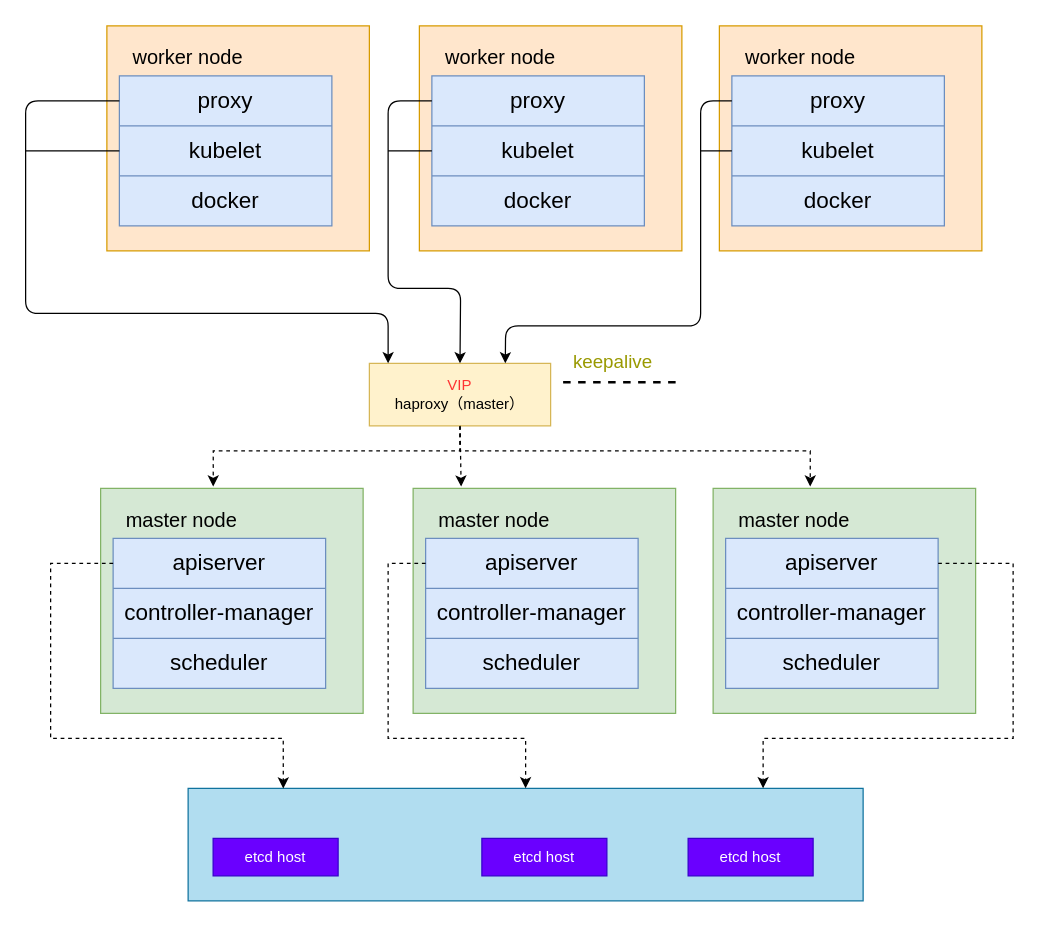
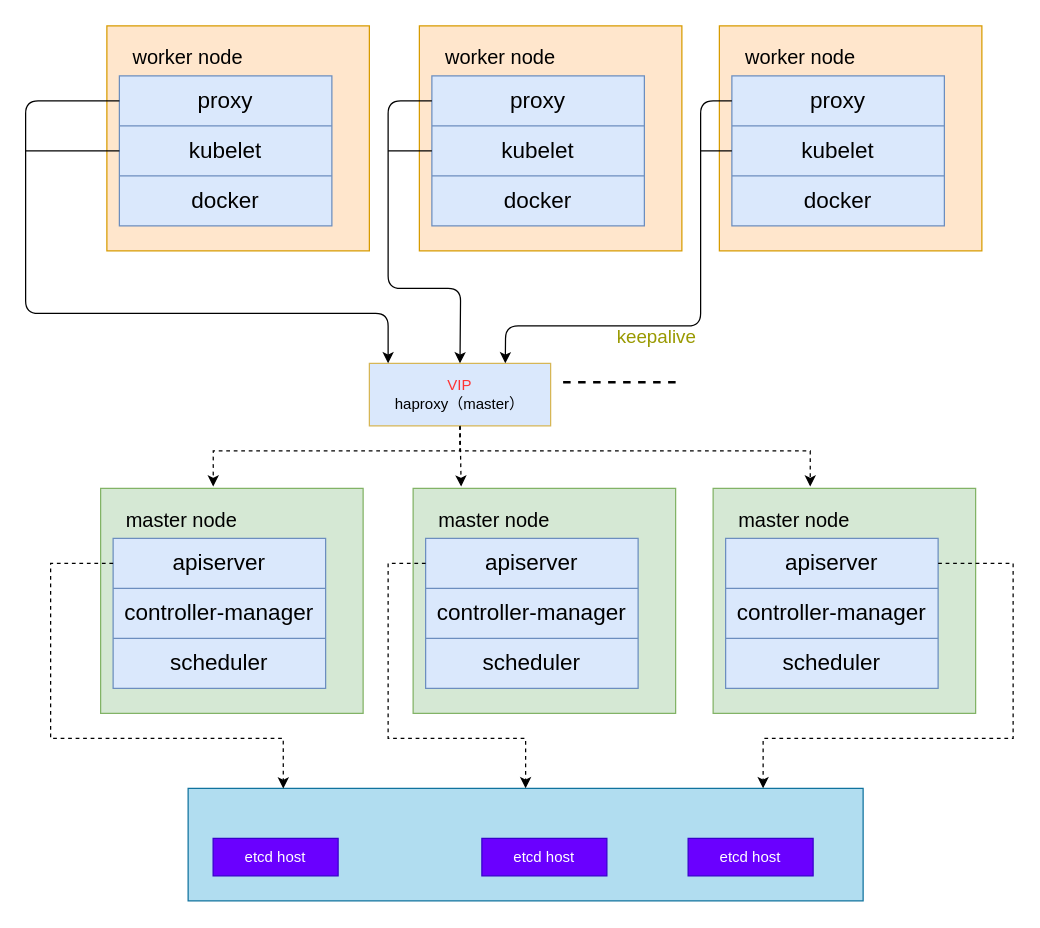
  <mxCell id="0" />
  <mxCell id="1" parent="0" />
  <mxCell id="2" value="" style="rounded=0;whiteSpace=wrap;html=1;fillColor=#ffe6cc;strokeColor=#d79b00;" vertex="1" parent="1"><mxGeometry x="85" y="20" width="210" height="180" as="geometry" /></mxCell>
  <mxCell id="3" value="" style="shape=table;html=1;whiteSpace=wrap;startSize=0;container=1;collapsible=0;childLayout=tableLayout;fillColor=#dae8fc;strokeColor=#6c8ebf;" vertex="1" parent="1"><mxGeometry x="95" y="60" width="170" height="120" as="geometry" /></mxCell>
  <mxCell id="4" value="" style="shape=partialRectangle;html=1;whiteSpace=wrap;collapsible=0;dropTarget=0;pointerEvents=0;fillColor=none;top=0;left=0;bottom=0;right=0;points=[[0,0.5],[1,0.5]];portConstraint=eastwest;" vertex="1" parent="3"><mxGeometry width="170" height="40" as="geometry" /></mxCell>
  <mxCell id="5" value="&lt;font style=&quot;font-size: 18px&quot;&gt;proxy&lt;/font&gt;" style="shape=partialRectangle;html=1;whiteSpace=wrap;connectable=0;fillColor=none;top=0;left=0;bottom=0;right=0;overflow=hidden;" vertex="1" parent="4"><mxGeometry width="170" height="40" as="geometry" /></mxCell>
  <mxCell id="6" value="" style="shape=partialRectangle;html=1;whiteSpace=wrap;collapsible=0;dropTarget=0;pointerEvents=0;fillColor=none;top=0;left=0;bottom=0;right=0;points=[[0,0.5],[1,0.5]];portConstraint=eastwest;" vertex="1" parent="3"><mxGeometry y="40" width="170" height="40" as="geometry" /></mxCell>
  <mxCell id="7" value="&lt;font style=&quot;font-size: 18px&quot;&gt;kubelet&lt;/font&gt;" style="shape=partialRectangle;html=1;whiteSpace=wrap;connectable=0;fillColor=none;top=0;left=0;bottom=0;right=0;overflow=hidden;" vertex="1" parent="6"><mxGeometry width="170" height="40" as="geometry" /></mxCell>
  <mxCell id="8" value="" style="shape=partialRectangle;html=1;whiteSpace=wrap;collapsible=0;dropTarget=0;pointerEvents=0;fillColor=none;top=0;left=0;bottom=0;right=0;points=[[0,0.5],[1,0.5]];portConstraint=eastwest;" vertex="1" parent="3"><mxGeometry y="80" width="170" height="40" as="geometry" /></mxCell>
  <mxCell id="9" value="&lt;font style=&quot;font-size: 18px&quot;&gt;docker&lt;/font&gt;" style="shape=partialRectangle;html=1;whiteSpace=wrap;connectable=0;fillColor=none;top=0;left=0;bottom=0;right=0;overflow=hidden;" vertex="1" parent="8"><mxGeometry width="170" height="40" as="geometry" /></mxCell>
  <mxCell id="10" value="&lt;font style=&quot;font-size: 16px&quot;&gt;worker node&lt;/font&gt;" style="text;html=1;strokeColor=none;fillColor=none;align=center;verticalAlign=middle;whiteSpace=wrap;rounded=0;" vertex="1" parent="1"><mxGeometry x="95" y="30" width="110" height="30" as="geometry" /></mxCell>
  <mxCell id="11" value="" style="rounded=0;whiteSpace=wrap;html=1;fillColor=#ffe6cc;strokeColor=#d79b00;" vertex="1" parent="1"><mxGeometry x="335" y="20" width="210" height="180" as="geometry" /></mxCell>
  <mxCell id="12" value="" style="shape=table;html=1;whiteSpace=wrap;startSize=0;container=1;collapsible=0;childLayout=tableLayout;fillColor=#dae8fc;strokeColor=#6c8ebf;" vertex="1" parent="1"><mxGeometry x="345" y="60" width="170" height="120" as="geometry" /></mxCell>
  <mxCell id="13" value="" style="shape=partialRectangle;html=1;whiteSpace=wrap;collapsible=0;dropTarget=0;pointerEvents=0;fillColor=none;top=0;left=0;bottom=0;right=0;points=[[0,0.5],[1,0.5]];portConstraint=eastwest;" vertex="1" parent="12"><mxGeometry width="170" height="40" as="geometry" /></mxCell>
  <mxCell id="14" value="&lt;font style=&quot;font-size: 18px&quot;&gt;proxy&lt;/font&gt;" style="shape=partialRectangle;html=1;whiteSpace=wrap;connectable=0;fillColor=none;top=0;left=0;bottom=0;right=0;overflow=hidden;" vertex="1" parent="13"><mxGeometry width="170" height="40" as="geometry" /></mxCell>
  <mxCell id="15" value="" style="shape=partialRectangle;html=1;whiteSpace=wrap;collapsible=0;dropTarget=0;pointerEvents=0;fillColor=none;top=0;left=0;bottom=0;right=0;points=[[0,0.5],[1,0.5]];portConstraint=eastwest;" vertex="1" parent="12"><mxGeometry y="40" width="170" height="40" as="geometry" /></mxCell>
  <mxCell id="16" value="&lt;font style=&quot;font-size: 18px&quot;&gt;kubelet&lt;/font&gt;" style="shape=partialRectangle;html=1;whiteSpace=wrap;connectable=0;fillColor=none;top=0;left=0;bottom=0;right=0;overflow=hidden;" vertex="1" parent="15"><mxGeometry width="170" height="40" as="geometry" /></mxCell>
  <mxCell id="17" value="" style="shape=partialRectangle;html=1;whiteSpace=wrap;collapsible=0;dropTarget=0;pointerEvents=0;fillColor=none;top=0;left=0;bottom=0;right=0;points=[[0,0.5],[1,0.5]];portConstraint=eastwest;" vertex="1" parent="12"><mxGeometry y="80" width="170" height="40" as="geometry" /></mxCell>
  <mxCell id="18" value="&lt;font style=&quot;font-size: 18px&quot;&gt;docker&lt;/font&gt;" style="shape=partialRectangle;html=1;whiteSpace=wrap;connectable=0;fillColor=none;top=0;left=0;bottom=0;right=0;overflow=hidden;" vertex="1" parent="17"><mxGeometry width="170" height="40" as="geometry" /></mxCell>
  <mxCell id="19" value="&lt;font style=&quot;font-size: 16px&quot;&gt;worker node&lt;/font&gt;" style="text;html=1;strokeColor=none;fillColor=none;align=center;verticalAlign=middle;whiteSpace=wrap;rounded=0;" vertex="1" parent="1"><mxGeometry x="345" y="30" width="110" height="30" as="geometry" /></mxCell>
  <mxCell id="20" value="" style="rounded=0;whiteSpace=wrap;html=1;fillColor=#ffe6cc;strokeColor=#d79b00;" vertex="1" parent="1"><mxGeometry x="575" y="20" width="210" height="180" as="geometry" /></mxCell>
  <mxCell id="21" value="" style="shape=table;html=1;whiteSpace=wrap;startSize=0;container=1;collapsible=0;childLayout=tableLayout;fillColor=#dae8fc;strokeColor=#6c8ebf;" vertex="1" parent="1"><mxGeometry x="585" y="60" width="170" height="120" as="geometry" /></mxCell>
  <mxCell id="22" value="" style="shape=partialRectangle;html=1;whiteSpace=wrap;collapsible=0;dropTarget=0;pointerEvents=0;fillColor=none;top=0;left=0;bottom=0;right=0;points=[[0,0.5],[1,0.5]];portConstraint=eastwest;" vertex="1" parent="21"><mxGeometry width="170" height="40" as="geometry" /></mxCell>
  <mxCell id="23" value="&lt;font style=&quot;font-size: 18px&quot;&gt;proxy&lt;/font&gt;" style="shape=partialRectangle;html=1;whiteSpace=wrap;connectable=0;fillColor=none;top=0;left=0;bottom=0;right=0;overflow=hidden;" vertex="1" parent="22"><mxGeometry width="170" height="40" as="geometry" /></mxCell>
  <mxCell id="24" value="" style="shape=partialRectangle;html=1;whiteSpace=wrap;collapsible=0;dropTarget=0;pointerEvents=0;fillColor=none;top=0;left=0;bottom=0;right=0;points=[[0,0.5],[1,0.5]];portConstraint=eastwest;" vertex="1" parent="21"><mxGeometry y="40" width="170" height="40" as="geometry" /></mxCell>
  <mxCell id="25" value="&lt;font style=&quot;font-size: 18px&quot;&gt;kubelet&lt;/font&gt;" style="shape=partialRectangle;html=1;whiteSpace=wrap;connectable=0;fillColor=none;top=0;left=0;bottom=0;right=0;overflow=hidden;" vertex="1" parent="24"><mxGeometry width="170" height="40" as="geometry" /></mxCell>
  <mxCell id="26" value="" style="shape=partialRectangle;html=1;whiteSpace=wrap;collapsible=0;dropTarget=0;pointerEvents=0;fillColor=none;top=0;left=0;bottom=0;right=0;points=[[0,0.5],[1,0.5]];portConstraint=eastwest;" vertex="1" parent="21"><mxGeometry y="80" width="170" height="40" as="geometry" /></mxCell>
  <mxCell id="27" value="&lt;font style=&quot;font-size: 18px&quot;&gt;docker&lt;/font&gt;" style="shape=partialRectangle;html=1;whiteSpace=wrap;connectable=0;fillColor=none;top=0;left=0;bottom=0;right=0;overflow=hidden;" vertex="1" parent="26"><mxGeometry width="170" height="40" as="geometry" /></mxCell>
  <mxCell id="28" value="&lt;font style=&quot;font-size: 16px&quot;&gt;worker node&lt;/font&gt;" style="text;html=1;strokeColor=none;fillColor=none;align=center;verticalAlign=middle;whiteSpace=wrap;rounded=0;" vertex="1" parent="1"><mxGeometry x="585" y="30" width="110" height="30" as="geometry" /></mxCell>
  <mxCell id="29" value="" style="rounded=0;whiteSpace=wrap;html=1;fillColor=#d5e8d4;strokeColor=#82b366;" vertex="1" parent="1"><mxGeometry x="80" y="390" width="210" height="180" as="geometry" /></mxCell>
  <mxCell id="30" value="" style="shape=table;html=1;whiteSpace=wrap;startSize=0;container=1;collapsible=0;childLayout=tableLayout;fillColor=#dae8fc;strokeColor=#6c8ebf;" vertex="1" parent="1"><mxGeometry x="90" y="430" width="170" height="120" as="geometry" /></mxCell>
  <mxCell id="31" value="" style="shape=partialRectangle;html=1;whiteSpace=wrap;collapsible=0;dropTarget=0;pointerEvents=0;fillColor=none;top=0;left=0;bottom=0;right=0;points=[[0,0.5],[1,0.5]];portConstraint=eastwest;" vertex="1" parent="30"><mxGeometry width="170" height="40" as="geometry" /></mxCell>
  <mxCell id="32" value="&lt;font style=&quot;font-size: 18px&quot;&gt;apiserver&lt;/font&gt;" style="shape=partialRectangle;html=1;whiteSpace=wrap;connectable=0;fillColor=none;top=0;left=0;bottom=0;right=0;overflow=hidden;" vertex="1" parent="31"><mxGeometry width="170" height="40" as="geometry" /></mxCell>
  <mxCell id="33" value="" style="shape=partialRectangle;html=1;whiteSpace=wrap;collapsible=0;dropTarget=0;pointerEvents=0;fillColor=none;top=0;left=0;bottom=0;right=0;points=[[0,0.5],[1,0.5]];portConstraint=eastwest;" vertex="1" parent="30"><mxGeometry y="40" width="170" height="40" as="geometry" /></mxCell>
  <mxCell id="34" value="&lt;font style=&quot;font-size: 18px&quot;&gt;controller-manager&lt;/font&gt;" style="shape=partialRectangle;html=1;whiteSpace=wrap;connectable=0;fillColor=none;top=0;left=0;bottom=0;right=0;overflow=hidden;" vertex="1" parent="33"><mxGeometry width="170" height="40" as="geometry" /></mxCell>
  <mxCell id="35" value="" style="shape=partialRectangle;html=1;whiteSpace=wrap;collapsible=0;dropTarget=0;pointerEvents=0;fillColor=none;top=0;left=0;bottom=0;right=0;points=[[0,0.5],[1,0.5]];portConstraint=eastwest;" vertex="1" parent="30"><mxGeometry y="80" width="170" height="40" as="geometry" /></mxCell>
  <mxCell id="36" value="&lt;font style=&quot;font-size: 18px&quot;&gt;scheduler&lt;/font&gt;" style="shape=partialRectangle;html=1;whiteSpace=wrap;connectable=0;fillColor=none;top=0;left=0;bottom=0;right=0;overflow=hidden;" vertex="1" parent="35"><mxGeometry width="170" height="40" as="geometry" /></mxCell>
  <mxCell id="37" value="&lt;font style=&quot;font-size: 16px&quot;&gt;master node&lt;/font&gt;" style="text;html=1;strokeColor=none;fillColor=none;align=center;verticalAlign=middle;whiteSpace=wrap;rounded=0;" vertex="1" parent="1"><mxGeometry x="90" y="400" width="110" height="30" as="geometry" /></mxCell>
  <mxCell id="38" value="" style="rounded=0;whiteSpace=wrap;html=1;fillColor=#d5e8d4;strokeColor=#82b366;" vertex="1" parent="1"><mxGeometry x="330" y="390" width="210" height="180" as="geometry" /></mxCell>
  <mxCell id="39" value="" style="shape=table;html=1;whiteSpace=wrap;startSize=0;container=1;collapsible=0;childLayout=tableLayout;fillColor=#dae8fc;strokeColor=#6c8ebf;" vertex="1" parent="1"><mxGeometry x="340" y="430" width="170" height="120" as="geometry" /></mxCell>
  <mxCell id="40" value="" style="shape=partialRectangle;html=1;whiteSpace=wrap;collapsible=0;dropTarget=0;pointerEvents=0;fillColor=none;top=0;left=0;bottom=0;right=0;points=[[0,0.5],[1,0.5]];portConstraint=eastwest;" vertex="1" parent="39"><mxGeometry width="170" height="40" as="geometry" /></mxCell>
  <mxCell id="41" value="&lt;font style=&quot;font-size: 18px&quot;&gt;apiserver&lt;/font&gt;" style="shape=partialRectangle;html=1;whiteSpace=wrap;connectable=0;fillColor=none;top=0;left=0;bottom=0;right=0;overflow=hidden;" vertex="1" parent="40"><mxGeometry width="170" height="40" as="geometry" /></mxCell>
  <mxCell id="42" value="" style="shape=partialRectangle;html=1;whiteSpace=wrap;collapsible=0;dropTarget=0;pointerEvents=0;fillColor=none;top=0;left=0;bottom=0;right=0;points=[[0,0.5],[1,0.5]];portConstraint=eastwest;" vertex="1" parent="39"><mxGeometry y="40" width="170" height="40" as="geometry" /></mxCell>
  <mxCell id="43" value="&lt;font style=&quot;font-size: 18px&quot;&gt;controller-manager&lt;/font&gt;" style="shape=partialRectangle;html=1;whiteSpace=wrap;connectable=0;fillColor=none;top=0;left=0;bottom=0;right=0;overflow=hidden;" vertex="1" parent="42"><mxGeometry width="170" height="40" as="geometry" /></mxCell>
  <mxCell id="44" value="" style="shape=partialRectangle;html=1;whiteSpace=wrap;collapsible=0;dropTarget=0;pointerEvents=0;fillColor=none;top=0;left=0;bottom=0;right=0;points=[[0,0.5],[1,0.5]];portConstraint=eastwest;" vertex="1" parent="39"><mxGeometry y="80" width="170" height="40" as="geometry" /></mxCell>
  <mxCell id="45" value="&lt;font style=&quot;font-size: 18px&quot;&gt;scheduler&lt;/font&gt;" style="shape=partialRectangle;html=1;whiteSpace=wrap;connectable=0;fillColor=none;top=0;left=0;bottom=0;right=0;overflow=hidden;" vertex="1" parent="44"><mxGeometry width="170" height="40" as="geometry" /></mxCell>
  <mxCell id="46" value="&lt;font style=&quot;font-size: 16px&quot;&gt;master node&lt;/font&gt;" style="text;html=1;strokeColor=none;fillColor=none;align=center;verticalAlign=middle;whiteSpace=wrap;rounded=0;" vertex="1" parent="1"><mxGeometry x="340" y="400" width="110" height="30" as="geometry" /></mxCell>
  <mxCell id="47" value="" style="rounded=0;whiteSpace=wrap;html=1;fillColor=#d5e8d4;strokeColor=#82b366;" vertex="1" parent="1"><mxGeometry x="570" y="390" width="210" height="180" as="geometry" /></mxCell>
  <mxCell id="48" value="" style="shape=table;html=1;whiteSpace=wrap;startSize=0;container=1;collapsible=0;childLayout=tableLayout;fillColor=#dae8fc;strokeColor=#6c8ebf;" vertex="1" parent="1"><mxGeometry x="580" y="430" width="170" height="120" as="geometry" /></mxCell>
  <mxCell id="49" value="" style="shape=partialRectangle;html=1;whiteSpace=wrap;collapsible=0;dropTarget=0;pointerEvents=0;fillColor=none;top=0;left=0;bottom=0;right=0;points=[[0,0.5],[1,0.5]];portConstraint=eastwest;" vertex="1" parent="48"><mxGeometry width="170" height="40" as="geometry" /></mxCell>
  <mxCell id="50" value="&lt;font style=&quot;font-size: 18px&quot;&gt;apiserver&lt;/font&gt;" style="shape=partialRectangle;html=1;whiteSpace=wrap;connectable=0;fillColor=none;top=0;left=0;bottom=0;right=0;overflow=hidden;" vertex="1" parent="49"><mxGeometry width="170" height="40" as="geometry" /></mxCell>
  <mxCell id="51" value="" style="shape=partialRectangle;html=1;whiteSpace=wrap;collapsible=0;dropTarget=0;pointerEvents=0;fillColor=none;top=0;left=0;bottom=0;right=0;points=[[0,0.5],[1,0.5]];portConstraint=eastwest;" vertex="1" parent="48"><mxGeometry y="40" width="170" height="40" as="geometry" /></mxCell>
  <mxCell id="52" value="&lt;font style=&quot;font-size: 18px&quot;&gt;controller-manager&lt;/font&gt;" style="shape=partialRectangle;html=1;whiteSpace=wrap;connectable=0;fillColor=none;top=0;left=0;bottom=0;right=0;overflow=hidden;" vertex="1" parent="51"><mxGeometry width="170" height="40" as="geometry" /></mxCell>
  <mxCell id="53" value="" style="shape=partialRectangle;html=1;whiteSpace=wrap;collapsible=0;dropTarget=0;pointerEvents=0;fillColor=none;top=0;left=0;bottom=0;right=0;points=[[0,0.5],[1,0.5]];portConstraint=eastwest;" vertex="1" parent="48"><mxGeometry y="80" width="170" height="40" as="geometry" /></mxCell>
  <mxCell id="54" value="&lt;font style=&quot;font-size: 18px&quot;&gt;scheduler&lt;/font&gt;" style="shape=partialRectangle;html=1;whiteSpace=wrap;connectable=0;fillColor=none;top=0;left=0;bottom=0;right=0;overflow=hidden;" vertex="1" parent="53"><mxGeometry width="170" height="40" as="geometry" /></mxCell>
  <mxCell id="55" value="&lt;font style=&quot;font-size: 16px&quot;&gt;master node&lt;/font&gt;" style="text;html=1;strokeColor=none;fillColor=none;align=center;verticalAlign=middle;whiteSpace=wrap;rounded=0;" vertex="1" parent="1"><mxGeometry x="580" y="400" width="110" height="30" as="geometry" /></mxCell>
  <mxCell id="56" value="" style="rounded=0;whiteSpace=wrap;html=1;fillColor=#b1ddf0;strokeColor=#10739e;" vertex="1" parent="1"><mxGeometry x="150" y="630" width="540" height="90" as="geometry" /></mxCell>
  <mxCell id="57" value="etcd host" style="rounded=0;whiteSpace=wrap;html=1;fillColor=#6a00ff;strokeColor=#3700CC;fontColor=#ffffff;" vertex="1" parent="1"><mxGeometry x="170" y="670" width="100" height="30" as="geometry" /></mxCell>
  <mxCell id="58" value="etcd host" style="rounded=0;whiteSpace=wrap;html=1;fillColor=#6a00ff;strokeColor=#3700CC;fontColor=#ffffff;" vertex="1" parent="1"><mxGeometry x="385" y="670" width="100" height="30" as="geometry" /></mxCell>
  <mxCell id="59" value="etcd host" style="rounded=0;whiteSpace=wrap;html=1;fillColor=#6a00ff;strokeColor=#3700CC;fontColor=#ffffff;" vertex="1" parent="1"><mxGeometry x="550" y="670" width="100" height="30" as="geometry" /></mxCell>
  <mxCell id="60" style="edgeStyle=orthogonalEdgeStyle;rounded=0;orthogonalLoop=1;jettySize=auto;html=1;entryX=0.37;entryY=-0.008;entryDx=0;entryDy=0;entryPerimeter=0;dashed=1;" edge="1" parent="1" source="62" target="47"><mxGeometry relative="1" as="geometry"><Array as="points"><mxPoint x="368" y="360" /><mxPoint x="648" y="360" /></Array></mxGeometry></mxCell>
  <mxCell id="61" style="edgeStyle=orthogonalEdgeStyle;rounded=0;orthogonalLoop=1;jettySize=auto;html=1;entryX=0.429;entryY=-0.008;entryDx=0;entryDy=0;entryPerimeter=0;dashed=1;" edge="1" parent="1" source="62" target="29"><mxGeometry relative="1" as="geometry"><Array as="points"><mxPoint x="368" y="360" /><mxPoint x="170" y="360" /></Array></mxGeometry></mxCell>
- <mxCell id="62" value="&lt;span style=&quot;color: rgb(255 , 51 , 51)&quot;&gt;VIP&lt;br&gt;&lt;/span&gt;haproxy（master）" style="rounded=0;whiteSpace=wrap;html=1;fillColor=#fff2cc;strokeColor=#d6b656;" vertex="1" parent="1"><mxGeometry x="295" y="290" width="145" height="50" as="geometry" /></mxCell>
+ <mxCell id="62" value="&lt;span style=&quot;color: rgb(255 , 51 , 51)&quot;&gt;VIP&lt;br&gt;&lt;/span&gt;haproxy（master）" style="rounded=0;whiteSpace=wrap;html=1;fillColor=#dae8fc;strokeColor=#d6b656;" vertex="1" parent="1"><mxGeometry x="295" y="290" width="145" height="50" as="geometry" /></mxCell>
  <mxCell id="63" value="" style="line;strokeWidth=2;html=1;dashed=1;" vertex="1" parent="1"><mxGeometry x="450" y="300" width="90" height="10" as="geometry" /></mxCell>
- <mxCell id="64" value="&lt;font color=&quot;#999900&quot; style=&quot;font-size: 15px&quot;&gt;keepalive&lt;/font&gt;" style="text;html=1;strokeColor=none;fillColor=none;align=center;verticalAlign=middle;whiteSpace=wrap;rounded=0;dashed=1;" vertex="1" parent="1"><mxGeometry x="460" y="275" width="60" height="25" as="geometry" /></mxCell>
+ <mxCell id="64" value="&lt;font color=&quot;#999900&quot; style=&quot;font-size: 15px&quot;&gt;keepalive&lt;/font&gt;" style="text;html=1;strokeColor=none;fillColor=none;align=center;verticalAlign=middle;whiteSpace=wrap;rounded=0;dashed=1;" vertex="1" parent="1"><mxGeometry x="495" y="255" width="60" height="25" as="geometry" /></mxCell>
  <mxCell id="65" value="" style="endArrow=classic;html=1;exitX=0;exitY=0.5;exitDx=0;exitDy=0;" edge="1" parent="1" source="4"><mxGeometry width="50" height="50" relative="1" as="geometry"><mxPoint x="-30" y="90" as="sourcePoint" /><mxPoint x="310" y="290" as="targetPoint" /><Array as="points"><mxPoint x="20" y="80" /><mxPoint x="20" y="250" /><mxPoint x="170" y="250" /><mxPoint x="310" y="250" /></Array></mxGeometry></mxCell>
  <mxCell id="66" value="" style="endArrow=classic;html=1;exitX=0;exitY=0.5;exitDx=0;exitDy=0;entryX=0.5;entryY=0;entryDx=0;entryDy=0;" edge="1" parent="1" source="13" target="62"><mxGeometry width="50" height="50" relative="1" as="geometry"><mxPoint x="345" y="260" as="sourcePoint" /><mxPoint x="370" y="230" as="targetPoint" /><Array as="points"><mxPoint x="310" y="80" /><mxPoint x="310" y="230" /><mxPoint x="368" y="230" /></Array></mxGeometry></mxCell>
  <mxCell id="67" value="" style="endArrow=classic;html=1;exitX=0;exitY=0.5;exitDx=0;exitDy=0;entryX=0.75;entryY=0;entryDx=0;entryDy=0;" edge="1" parent="1" source="22" target="62"><mxGeometry width="50" height="50" relative="1" as="geometry"><mxPoint x="560" y="260" as="sourcePoint" /><mxPoint x="420" y="260" as="targetPoint" /><Array as="points"><mxPoint x="560" y="80" /><mxPoint x="560" y="260" /><mxPoint x="404" y="260" /></Array></mxGeometry></mxCell>
  <mxCell id="68" value="" style="endArrow=none;html=1;" edge="1" parent="1"><mxGeometry width="50" height="50" relative="1" as="geometry"><mxPoint x="20" y="120" as="sourcePoint" /><mxPoint x="95" y="120" as="targetPoint" /></mxGeometry></mxCell>
  <mxCell id="69" value="" style="endArrow=none;html=1;entryX=0;entryY=0.5;entryDx=0;entryDy=0;" edge="1" parent="1" target="15"><mxGeometry width="50" height="50" relative="1" as="geometry"><mxPoint x="310" y="120" as="sourcePoint" /><mxPoint x="460" y="220" as="targetPoint" /></mxGeometry></mxCell>
  <mxCell id="70" value="" style="endArrow=none;html=1;entryX=0;entryY=0.5;entryDx=0;entryDy=0;" edge="1" parent="1" target="24"><mxGeometry width="50" height="50" relative="1" as="geometry"><mxPoint x="560" y="120" as="sourcePoint" /><mxPoint x="460" y="220" as="targetPoint" /></mxGeometry></mxCell>
  <mxCell id="71" value="" style="endArrow=classic;html=1;exitX=0.5;exitY=1;exitDx=0;exitDy=0;entryX=0.183;entryY=-0.008;entryDx=0;entryDy=0;entryPerimeter=0;dashed=1;" edge="1" parent="1" source="62" target="38"><mxGeometry width="50" height="50" relative="1" as="geometry"><mxPoint x="410" y="370" as="sourcePoint" /><mxPoint x="460" y="320" as="targetPoint" /></mxGeometry></mxCell>
  <mxCell id="72" value="" style="endArrow=classic;html=1;rounded=0;edgeStyle=orthogonalEdgeStyle;entryX=0.141;entryY=0.002;entryDx=0;entryDy=0;entryPerimeter=0;dashed=1;" edge="1" parent="1" source="31" target="56"><mxGeometry width="50" height="50" relative="1" as="geometry"><mxPoint x="-20" y="490" as="sourcePoint" /><mxPoint x="230" y="620" as="targetPoint" /><Array as="points"><mxPoint x="40" y="450" /><mxPoint x="40" y="590" /><mxPoint x="226" y="590" /></Array></mxGeometry></mxCell>
  <mxCell id="73" value="" style="endArrow=classic;html=1;exitX=0;exitY=0.5;exitDx=0;exitDy=0;entryX=0.5;entryY=0;entryDx=0;entryDy=0;edgeStyle=orthogonalEdgeStyle;rounded=0;dashed=1;" edge="1" parent="1" source="40" target="56"><mxGeometry width="50" height="50" relative="1" as="geometry"><mxPoint x="410" y="470" as="sourcePoint" /><mxPoint x="460" y="420" as="targetPoint" /><Array as="points"><mxPoint x="310" y="450" /><mxPoint x="310" y="590" /><mxPoint x="420" y="590" /></Array></mxGeometry></mxCell>
  <mxCell id="74" value="" style="endArrow=classic;html=1;exitX=1;exitY=0.5;exitDx=0;exitDy=0;edgeStyle=orthogonalEdgeStyle;rounded=0;dashed=1;" edge="1" parent="1" source="49"><mxGeometry width="50" height="50" relative="1" as="geometry"><mxPoint x="830" y="490" as="sourcePoint" /><mxPoint x="610" y="630" as="targetPoint" /><Array as="points"><mxPoint x="810" y="450" /><mxPoint x="810" y="590" /><mxPoint x="610" y="590" /></Array></mxGeometry></mxCell>
